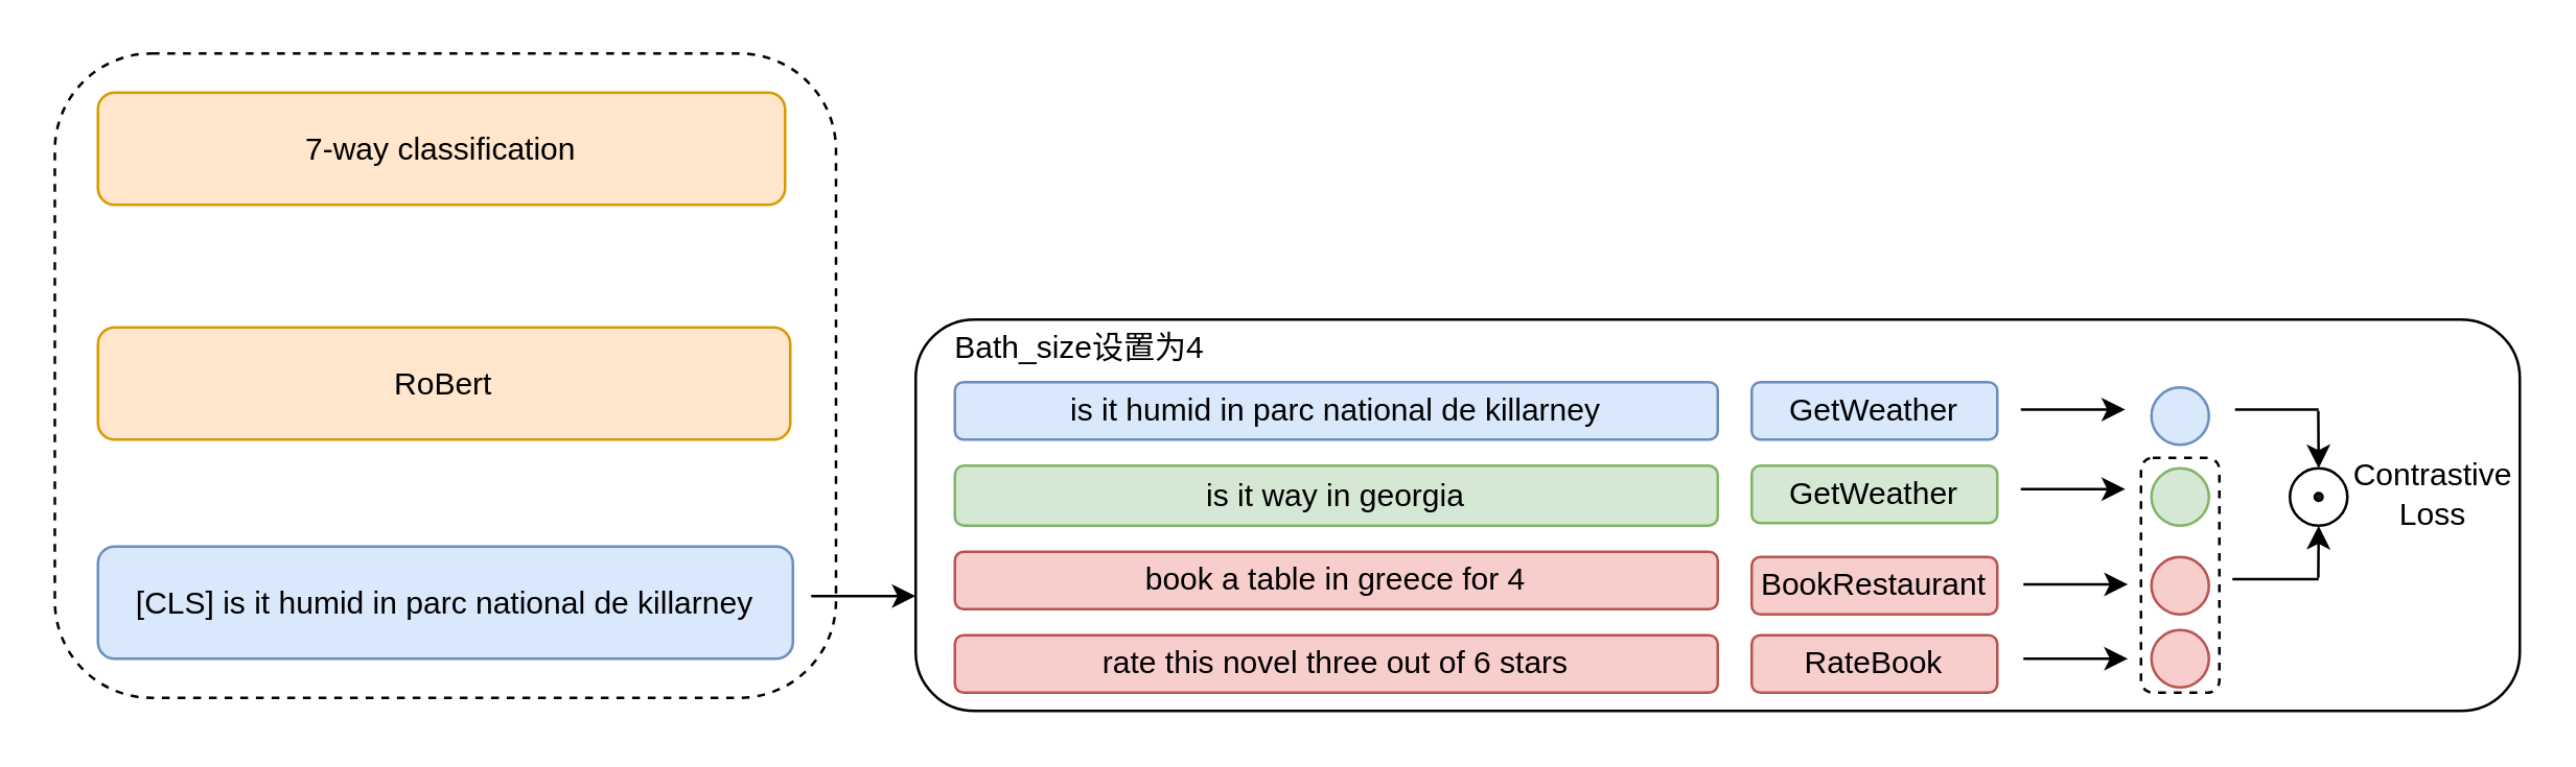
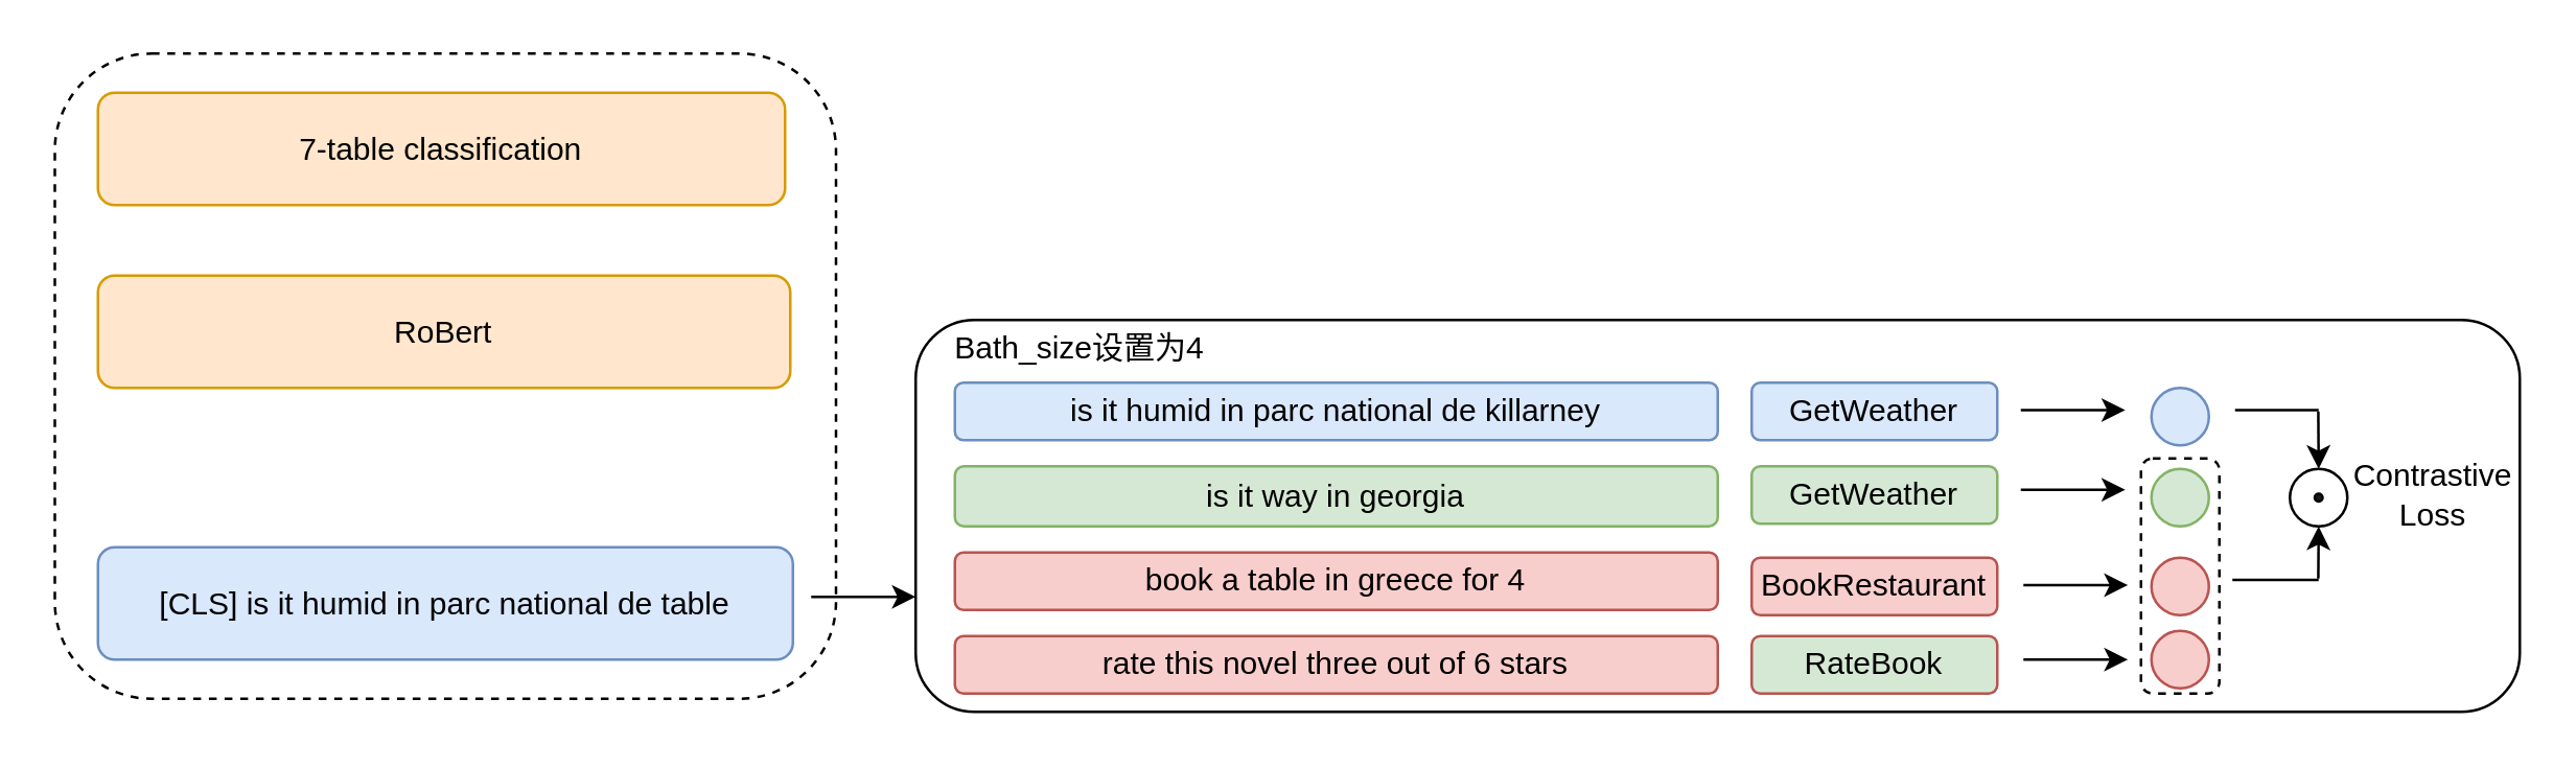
  <mxCell id="0" />
  <mxCell id="1" parent="0" />
  <mxCell id="2" value="" style="rounded=1;whiteSpace=wrap;html=1;" vertex="1" parent="1"><mxGeometry x="350" y="122" width="614" height="150" as="geometry" /></mxCell>
  <mxCell id="3" value="" style="rounded=1;whiteSpace=wrap;html=1;dashed=1;" vertex="1" parent="1"><mxGeometry x="819" y="175" width="30" height="90" as="geometry" /></mxCell>
  <mxCell id="4" value="" style="rounded=1;whiteSpace=wrap;html=1;dashed=1;" vertex="1" parent="1"><mxGeometry x="20.5" y="20" width="299" height="247" as="geometry" /></mxCell>
- <mxCell id="5" value="RoBert" style="rounded=1;whiteSpace=wrap;html=1;fillColor=#ffe6cc;strokeColor=#d79b00;" vertex="1" parent="1"><mxGeometry x="37" y="125" width="265" height="43" as="geometry" /></mxCell>
- <mxCell id="6" value="[CLS] is it humid in parc national de killarney" style="rounded=1;whiteSpace=wrap;html=1;fillColor=#dae8fc;strokeColor=#6c8ebf;" vertex="1" parent="1"><mxGeometry x="37" y="209" width="266" height="43" as="geometry" /></mxCell>
- <mxCell id="7" value="7-way classification" style="rounded=1;whiteSpace=wrap;html=1;fillColor=#ffe6cc;strokeColor=#d79b00;" vertex="1" parent="1"><mxGeometry x="37" y="35" width="263" height="43" as="geometry" /></mxCell>
+ <mxCell id="5" value="RoBert" style="rounded=1;whiteSpace=wrap;html=1;fillColor=#ffe6cc;strokeColor=#d79b00;" vertex="1" parent="1"><mxGeometry x="37" y="105" width="265" height="43" as="geometry" /></mxCell>
+ <mxCell id="6" value="[CLS] is it humid in parc national de table" style="rounded=1;whiteSpace=wrap;html=1;fillColor=#dae8fc;strokeColor=#6c8ebf;" vertex="1" parent="1"><mxGeometry x="37" y="209" width="266" height="43" as="geometry" /></mxCell>
+ <mxCell id="7" value="7-table classification" style="rounded=1;whiteSpace=wrap;html=1;fillColor=#ffe6cc;strokeColor=#d79b00;" vertex="1" parent="1"><mxGeometry x="37" y="35" width="263" height="43" as="geometry" /></mxCell>
  <mxCell id="8" value="" style="endArrow=classic;html=1;rounded=0;" edge="1" parent="1"><mxGeometry width="50" height="50" relative="1" as="geometry"><mxPoint x="310" y="228" as="sourcePoint" /><mxPoint x="350" y="228" as="targetPoint" /></mxGeometry></mxCell>
  <mxCell id="9" value="is it humid in parc national de killarney" style="rounded=1;whiteSpace=wrap;html=1;fillColor=#dae8fc;strokeColor=#6c8ebf;" vertex="1" parent="1"><mxGeometry x="365" y="146" width="292" height="22" as="geometry" /></mxCell>
  <mxCell id="10" value="is it way in georgia" style="rounded=1;whiteSpace=wrap;html=1;fillColor=#d5e8d4;strokeColor=#82b366;" vertex="1" parent="1"><mxGeometry x="365" y="178" width="292" height="23" as="geometry" /></mxCell>
  <mxCell id="11" value="book a table in greece for 4" style="rounded=1;whiteSpace=wrap;html=1;fillColor=#f8cecc;strokeColor=#b85450;" vertex="1" parent="1"><mxGeometry x="365" y="211" width="292" height="22" as="geometry" /></mxCell>
  <mxCell id="12" value="rate this novel three out of 6 stars" style="rounded=1;whiteSpace=wrap;html=1;fillColor=#f8cecc;strokeColor=#b85450;" vertex="1" parent="1"><mxGeometry x="365" y="243" width="292" height="22" as="geometry" /></mxCell>
  <mxCell id="13" value="GetWeather" style="rounded=1;whiteSpace=wrap;html=1;fillColor=#dae8fc;strokeColor=#6c8ebf;" vertex="1" parent="1"><mxGeometry x="670" y="146" width="94" height="22" as="geometry" /></mxCell>
  <mxCell id="14" value="GetWeather" style="rounded=1;whiteSpace=wrap;html=1;fillColor=#d5e8d4;strokeColor=#82b366;" vertex="1" parent="1"><mxGeometry x="670" y="178" width="94" height="22" as="geometry" /></mxCell>
  <mxCell id="15" value="BookRestaurant" style="rounded=1;whiteSpace=wrap;html=1;fillColor=#f8cecc;strokeColor=#b85450;" vertex="1" parent="1"><mxGeometry x="670" y="213" width="94" height="22" as="geometry" /></mxCell>
- <mxCell id="16" value="RateBook" style="rounded=1;whiteSpace=wrap;html=1;fillColor=#f8cecc;strokeColor=#b85450;" vertex="1" parent="1"><mxGeometry x="670" y="243" width="94" height="22" as="geometry" /></mxCell>
+ <mxCell id="16" value="RateBook" style="rounded=1;whiteSpace=wrap;html=1;fillColor=#d5e8d4;strokeColor=#b85450;" vertex="1" parent="1"><mxGeometry x="670" y="243" width="94" height="22" as="geometry" /></mxCell>
  <mxCell id="17" value="" style="endArrow=classic;html=1;rounded=0;" edge="1" parent="1"><mxGeometry width="50" height="50" relative="1" as="geometry"><mxPoint x="773" y="156.5" as="sourcePoint" /><mxPoint x="813" y="156.5" as="targetPoint" /></mxGeometry></mxCell>
  <mxCell id="18" value="" style="endArrow=classic;html=1;rounded=0;" edge="1" parent="1"><mxGeometry width="50" height="50" relative="1" as="geometry"><mxPoint x="773" y="187" as="sourcePoint" /><mxPoint x="813" y="187" as="targetPoint" /></mxGeometry></mxCell>
  <mxCell id="19" value="" style="endArrow=classic;html=1;rounded=0;" edge="1" parent="1"><mxGeometry width="50" height="50" relative="1" as="geometry"><mxPoint x="774" y="223.5" as="sourcePoint" /><mxPoint x="814" y="223.5" as="targetPoint" /></mxGeometry></mxCell>
  <mxCell id="20" value="" style="endArrow=classic;html=1;rounded=0;" edge="1" parent="1"><mxGeometry width="50" height="50" relative="1" as="geometry"><mxPoint x="774" y="252" as="sourcePoint" /><mxPoint x="814" y="252" as="targetPoint" /></mxGeometry></mxCell>
  <mxCell id="21" value="" style="ellipse;whiteSpace=wrap;html=1;aspect=fixed;fillColor=#f8cecc;strokeColor=#b85450;" vertex="1" parent="1"><mxGeometry x="823" y="241" width="22" height="22" as="geometry" /></mxCell>
  <mxCell id="22" value="" style="ellipse;whiteSpace=wrap;html=1;aspect=fixed;fillColor=#f8cecc;strokeColor=#b85450;" vertex="1" parent="1"><mxGeometry x="823" y="213" width="22" height="22" as="geometry" /></mxCell>
  <mxCell id="23" value="" style="ellipse;whiteSpace=wrap;html=1;aspect=fixed;fillColor=#d5e8d4;strokeColor=#82b366;" vertex="1" parent="1"><mxGeometry x="823" y="179" width="22" height="22" as="geometry" /></mxCell>
  <mxCell id="24" value="" style="ellipse;whiteSpace=wrap;html=1;aspect=fixed;fillColor=#dae8fc;strokeColor=#6c8ebf;" vertex="1" parent="1"><mxGeometry x="823" y="148" width="22" height="22" as="geometry" /></mxCell>
  <mxCell id="25" value="" style="endArrow=none;html=1;rounded=0;endFill=0;" edge="1" parent="1"><mxGeometry width="50" height="50" relative="1" as="geometry"><mxPoint x="854" y="221.5" as="sourcePoint" /><mxPoint x="887" y="221.5" as="targetPoint" /></mxGeometry></mxCell>
  <mxCell id="26" value="" style="endArrow=none;html=1;rounded=0;endFill=0;" edge="1" parent="1"><mxGeometry width="50" height="50" relative="1" as="geometry"><mxPoint x="855" y="156.5" as="sourcePoint" /><mxPoint x="887" y="156.5" as="targetPoint" /></mxGeometry></mxCell>
  <mxCell id="27" value="" style="ellipse;whiteSpace=wrap;html=1;aspect=fixed;" vertex="1" parent="1"><mxGeometry x="876" y="179" width="22" height="22" as="geometry" /></mxCell>
  <mxCell id="28" value="" style="endArrow=classic;html=1;rounded=0;" edge="1" parent="1"><mxGeometry width="50" height="50" relative="1" as="geometry"><mxPoint x="886.86" y="157" as="sourcePoint" /><mxPoint x="887" y="179" as="targetPoint" /></mxGeometry></mxCell>
  <mxCell id="29" value="" style="ellipse;whiteSpace=wrap;html=1;aspect=fixed;fillColor=#1A1A1A;" vertex="1" parent="1"><mxGeometry x="885.5" y="188.5" width="3" height="3" as="geometry" /></mxCell>
  <mxCell id="30" value="" style="endArrow=classic;html=1;rounded=0;" edge="1" parent="1"><mxGeometry width="50" height="50" relative="1" as="geometry"><mxPoint x="886.86" y="221" as="sourcePoint" /><mxPoint x="887" y="201" as="targetPoint" /></mxGeometry></mxCell>
  <mxCell id="31" value="Contrastive Loss" style="text;html=1;align=center;verticalAlign=middle;whiteSpace=wrap;rounded=0;" vertex="1" parent="1"><mxGeometry x="901" y="174" width="60" height="30" as="geometry" /></mxCell>
  <mxCell id="32" value="Bath_size设置为4" style="text;html=1;align=center;verticalAlign=middle;whiteSpace=wrap;rounded=0;" vertex="1" parent="1"><mxGeometry x="363" y="118" width="100" height="30" as="geometry" /></mxCell>
